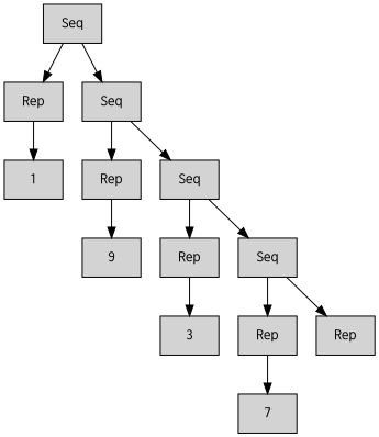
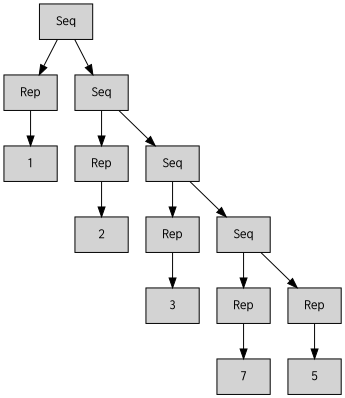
  digraph {
    node [fontname=Courier shape=box style=filled]
    n1 [label=Seq]
    n2 [label=Rep]
    n3 [label=Seq]
    n4 [label=1]
    n5 [label=Rep]
    n6 [label=Seq]
-   n7 [label=9]
+   n7 [label=2]
    n8 [label=Rep]
    n9 [label=Seq]
    n10 [label=3]
    n11 [label=Rep]
    n12 [label=Rep]
    n13 [label=7]
+   n14 [label=5]
    n1 -> n2
    n1 -> n3
    n2 -> n4
    n3 -> n5
    n3 -> n6
    n5 -> n7
    n6 -> n8
    n6 -> n9
    n8 -> n10
    n9 -> n11
    n9 -> n12
    n11 -> n13
+   n12 -> n14
  }
